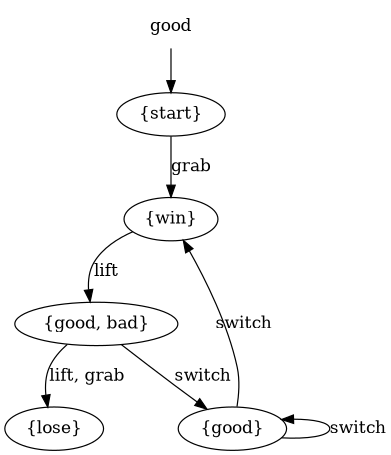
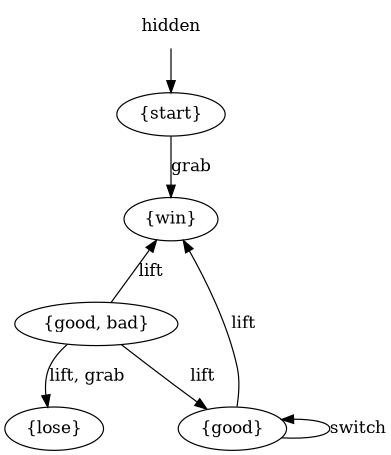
  digraph {
    concentrate=False
    nodesep=0.5
    ranksep=0.5
    splines=True
    edge [action="('lift',)"]
    n1 [label="{start}"]
    n2 [label="{win}"]
    n3 [label="{good, bad}"]
    n4 [label="{lose}"]
    n5 [label="{good}"]
-   hidden [shape=none label=good]
+   hidden [shape=none]
    n1 -> n2 [action="('grab',)" label=grab]
-   n2 -> n3 [label=lift]
+   n3 -> n2 [label=lift]
    n3 -> n4 [action="(('lift',), ('switch',))" label="lift, grab"]
-   n3 -> n5 [action="('switch',)" label=switch]
-   n5 -> n2 [label=switch]
+   n3 -> n5 [action="('switch',)" label=lift]
+   n5 -> n2 [label=lift]
    n5 -> n5 [action="('switch',)" dir=back label=switch]
    hidden -> n1 [action=""]
  }
